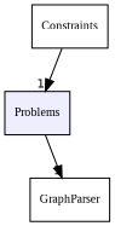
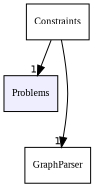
  digraph {
    compound=true
    fontname="Liberation Serif"
    node [fontname="Liberation Serif" fontsize=10 shape=box]
    edge [fontname="Liberation Serif" headlabel=1 labeldistance=1.5 labelfontname=Helvetica labelfontsize=10]
    n1 [fillcolor="#eeeeff" label=Problems pencolor=black style=filled]
    n2 [label=GraphParser]
    n3 [label=Constraints]
-   n1 -> n2
+   n3 -> n2
    n3 -> n1
  }
